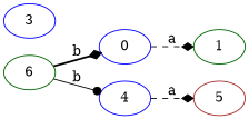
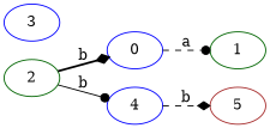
  digraph {
    rankdir=LR
    node [color=blue]
    edge [arrowhead=dot style=dashed]
    1 [color=darkgreen]
    0
-   2 [color=darkgreen label=6]
+   2 [color=darkgreen]
    4
    5 [color=brown]
    3
-   0 -> 1 [arrowhead=diamond label=a]
+   0 -> 1 [label=a]
    2 -> 0 [arrowhead=diamond label=b style=bold]
    2 -> 4 [label=b style=solid]
-   4 -> 5 [arrowhead=diamond label=a]
+   4 -> 5 [arrowhead=diamond label=b]
  }
